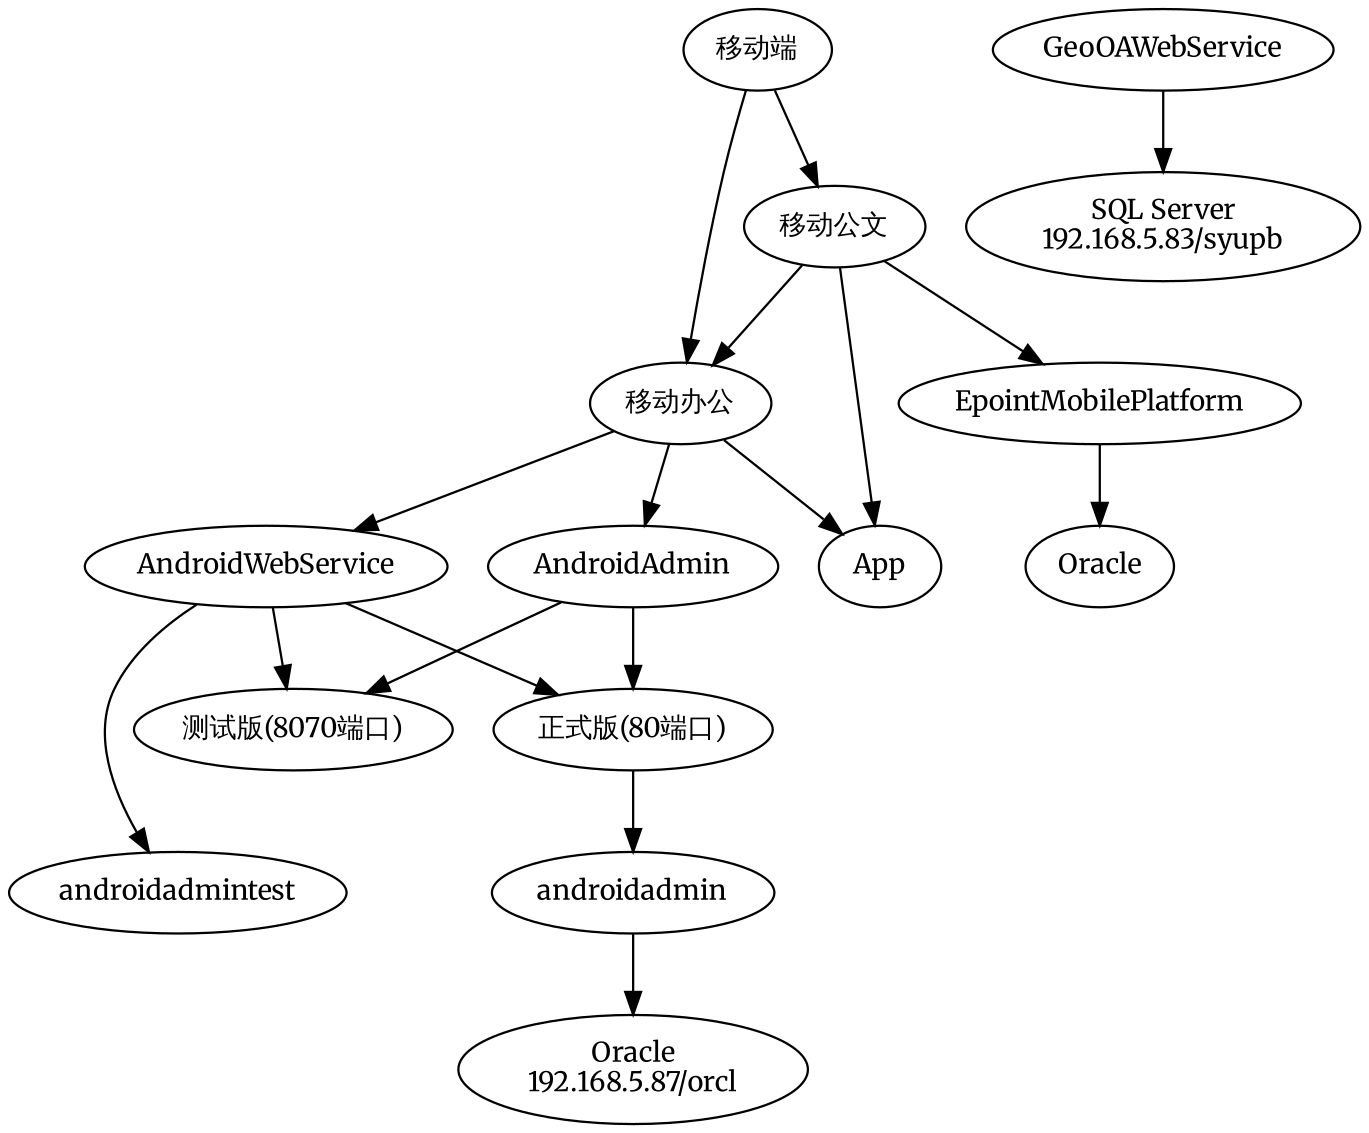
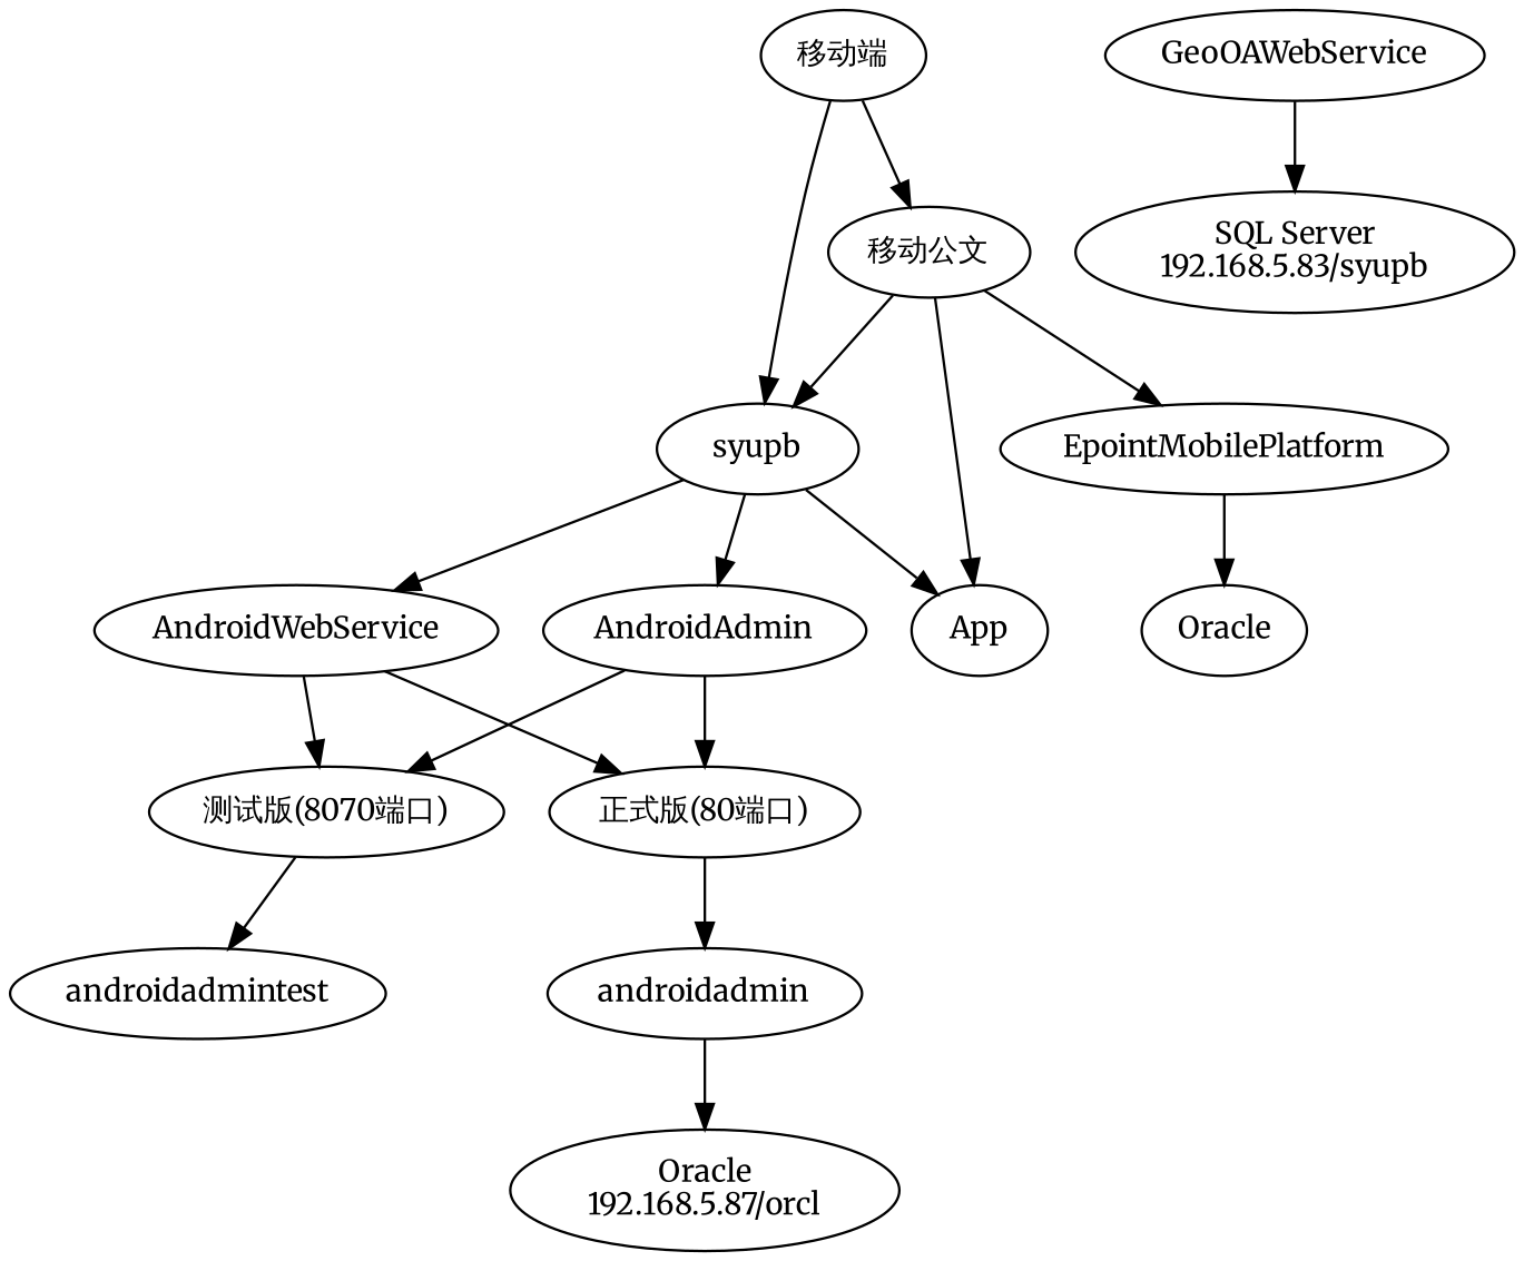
  digraph {
    fontname=Merriweather
    node [fontname=Merriweather fontsize=12]
    edge [fontname=Merriweather]
    "移动端"
-   "移动办公"
+   "移动办公" [label=syupb]
    "移动公文"
    App
    AndroidWebService
    AndroidAdmin
    EpointMobilePlatform
    n8 [label="测试版(8070端口)"]
    "正式版(80端口)"
    GeoOAWebService
    "SQL Server\n192.168.5.83/syupb"
    n12 [label=Oracle]
    androidadmintest
    androidadmin
    "Oracle\n192.168.5.87/orcl"
    "移动端" -> "移动办公"
    "移动端" -> "移动公文"
    "移动办公" -> App
    "移动办公" -> AndroidWebService
    "移动办公" -> AndroidAdmin
    "移动公文" -> "移动办公"
    "移动公文" -> App
    "移动公文" -> EpointMobilePlatform
    AndroidWebService -> n8
    AndroidWebService -> "正式版(80端口)"
    AndroidAdmin -> n8
    AndroidAdmin -> "正式版(80端口)"
    EpointMobilePlatform -> n12
-   AndroidWebService -> androidadmintest
+   n8 -> androidadmintest
    "正式版(80端口)" -> androidadmin
    GeoOAWebService -> "SQL Server\n192.168.5.83/syupb"
    androidadmin -> "Oracle\n192.168.5.87/orcl"
  }
